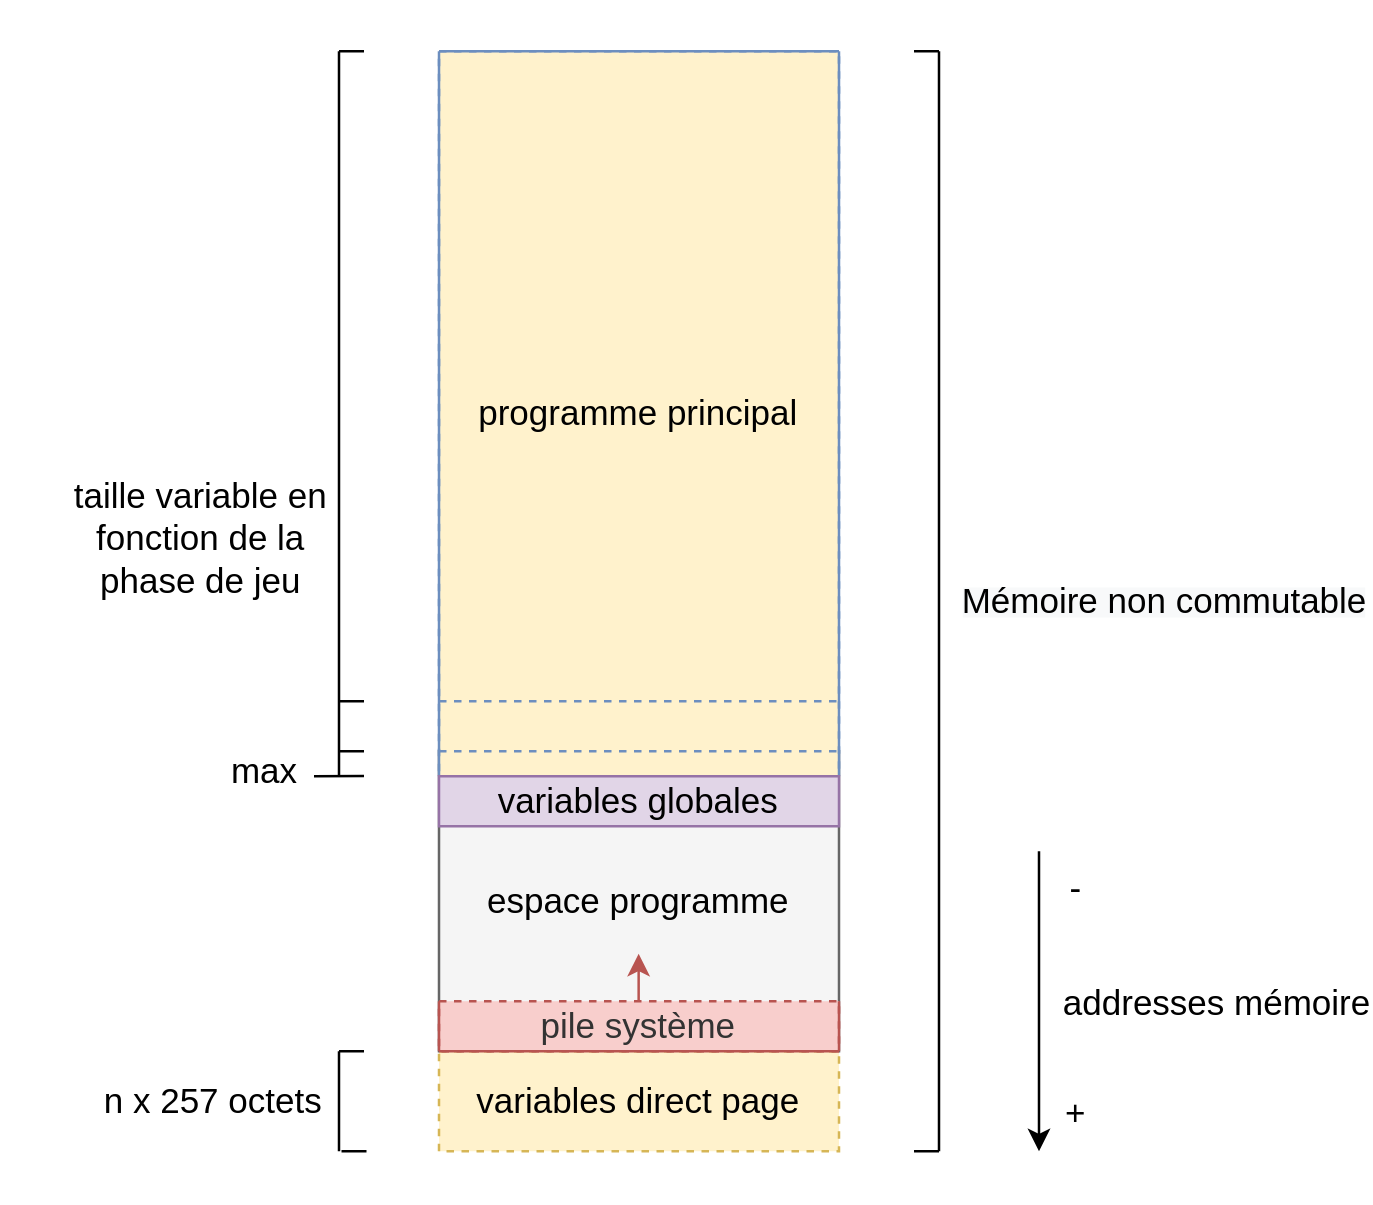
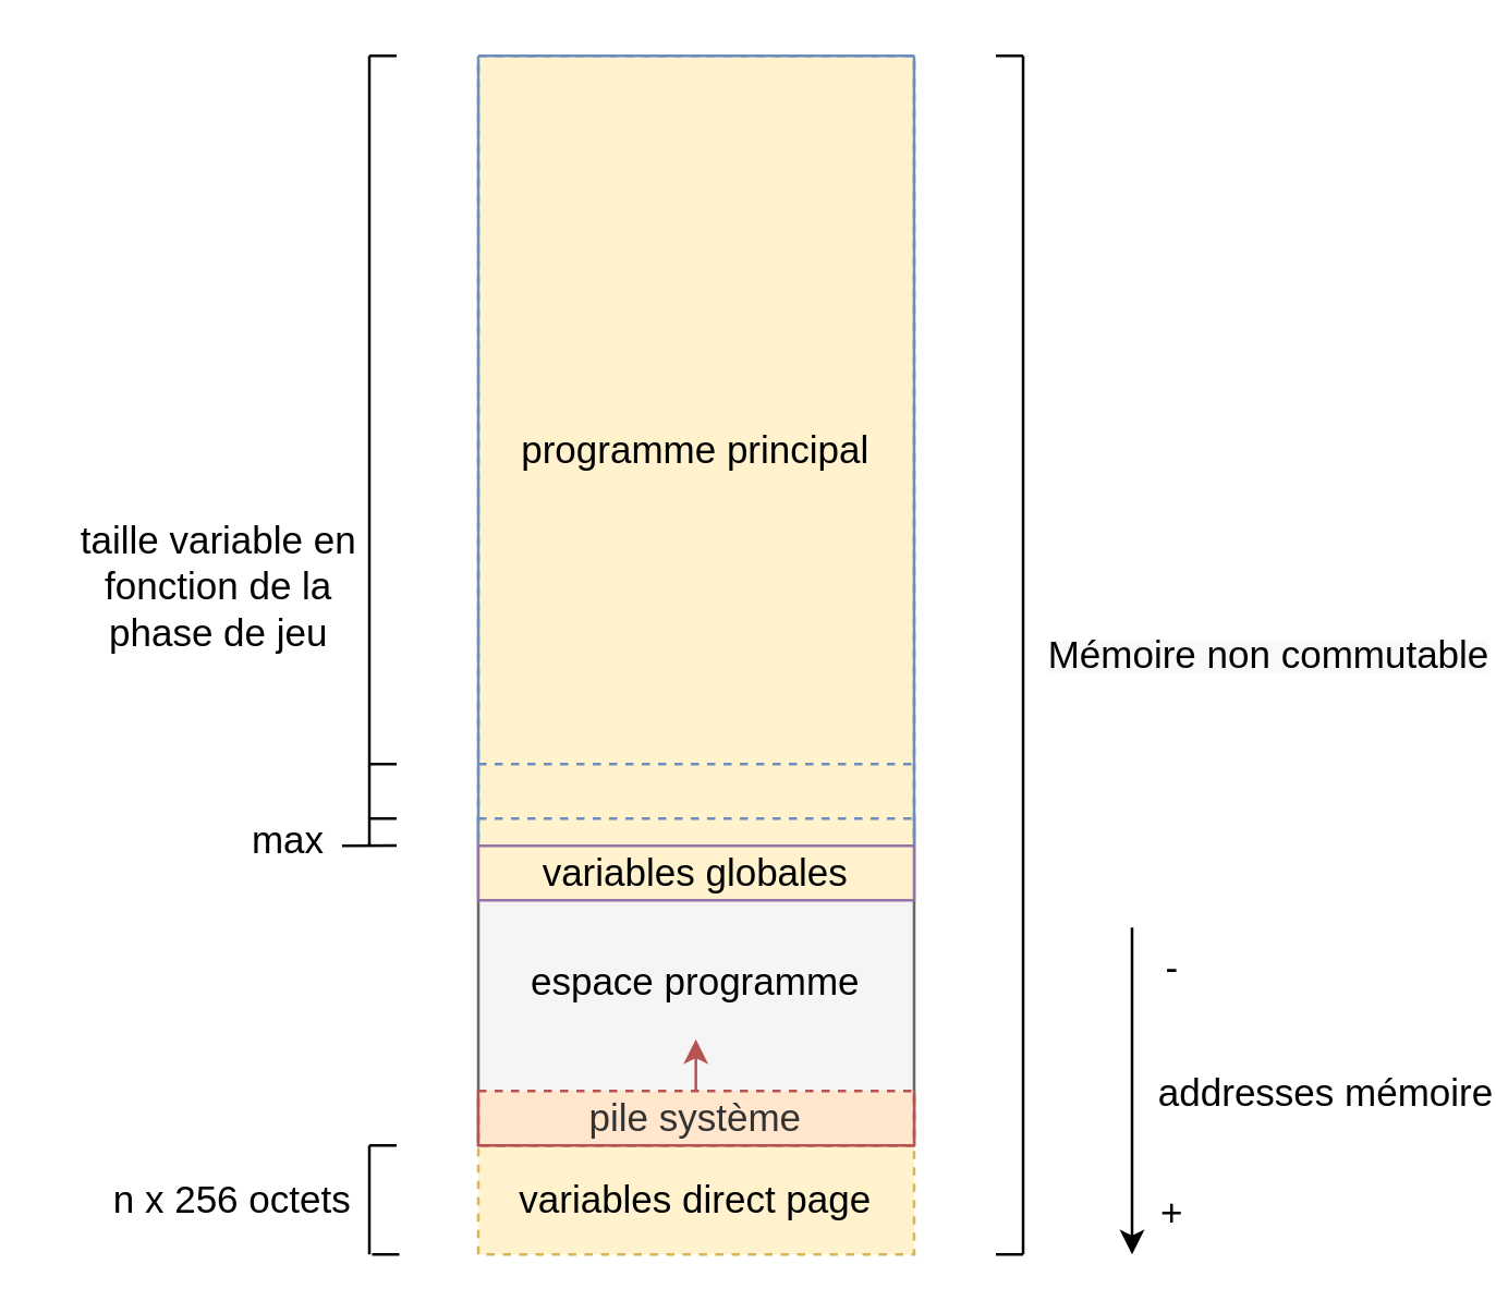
  <mxCell id="0" />
  <mxCell id="1" parent="0" />
  <mxCell id="2" value="&lt;font color=&quot;#000000&quot; style=&quot;font-size: 14px&quot;&gt;espace programme&lt;/font&gt;" style="rounded=0;whiteSpace=wrap;html=1;fillColor=#f5f5f5;fontColor=#333333;strokeColor=#666666;verticalAlign=middle;" vertex="1" parent="1"><mxGeometry x="175" y="300" width="160" height="120" as="geometry" /></mxCell>
  <mxCell id="3" value="&lt;font style=&quot;font-size: 14px&quot;&gt;variables direct page&lt;/font&gt;" style="rounded=0;whiteSpace=wrap;html=1;fillColor=#fff2cc;strokeColor=#d6b656;dashed=1;" vertex="1" parent="1"><mxGeometry x="175" y="420" width="160" height="40" as="geometry" /></mxCell>
  <mxCell id="4" value="&lt;font style=&quot;font-size: 14px&quot;&gt;programme principal&lt;/font&gt;" style="rounded=0;whiteSpace=wrap;html=1;fillColor=#fff2cc;strokeColor=#6c8ebf;dashed=1;" vertex="1" parent="1"><mxGeometry x="175" y="20" width="160" height="290" as="geometry" /></mxCell>
  <mxCell id="5" value="&lt;span style=&quot;color: rgb(0 , 0 , 0) ; font-family: &amp;#34;helvetica&amp;#34; ; font-style: normal ; font-weight: 400 ; letter-spacing: normal ; text-align: center ; text-indent: 0px ; text-transform: none ; word-spacing: 0px ; background-color: rgb(248 , 249 , 250) ; display: inline ; float: none&quot;&gt;&lt;font style=&quot;font-size: 14px&quot;&gt;Mémoire non commutable&lt;/font&gt;&lt;/span&gt;" style="endArrow=none;html=1;rounded=0;" edge="1" parent="1"><mxGeometry y="-90" width="50" height="50" relative="1" as="geometry"><mxPoint x="375" y="460" as="sourcePoint" /><mxPoint x="375" y="20" as="targetPoint" /><mxPoint as="offset" /></mxGeometry></mxCell>
  <mxCell id="6" value="" style="endArrow=none;html=1;rounded=0;" edge="1" parent="1"><mxGeometry width="50" height="50" relative="1" as="geometry"><mxPoint x="365" y="20" as="sourcePoint" /><mxPoint x="375" y="20" as="targetPoint" /></mxGeometry></mxCell>
  <mxCell id="7" value="" style="endArrow=none;html=1;rounded=0;" edge="1" parent="1"><mxGeometry width="50" height="50" relative="1" as="geometry"><mxPoint x="365" y="460" as="sourcePoint" /><mxPoint x="375" y="460" as="targetPoint" /></mxGeometry></mxCell>
  <mxCell id="8" value="" style="endArrow=classic;html=1;rounded=0;" edge="1" parent="1"><mxGeometry width="50" height="50" relative="1" as="geometry"><mxPoint x="415" y="340" as="sourcePoint" /><mxPoint x="415" y="460" as="targetPoint" /></mxGeometry></mxCell>
  <mxCell id="9" value="&lt;font style=&quot;font-size: 14px&quot;&gt;addresses mémoire&lt;/font&gt;" style="edgeLabel;html=1;align=center;verticalAlign=middle;resizable=0;points=[];horizontal=1;" vertex="1" connectable="0" parent="8"><mxGeometry x="-0.05" y="2" relative="1" as="geometry"><mxPoint x="68" y="3" as="offset" /></mxGeometry></mxCell>
  <mxCell id="10" value="-" style="text;html=1;strokeColor=none;fillColor=none;align=center;verticalAlign=middle;whiteSpace=wrap;rounded=0;fontSize=14;" vertex="1" parent="1"><mxGeometry x="415" y="340" width="30" height="30" as="geometry" /></mxCell>
  <mxCell id="11" value="+" style="text;html=1;strokeColor=none;fillColor=none;align=center;verticalAlign=middle;whiteSpace=wrap;rounded=0;fontSize=14;" vertex="1" parent="1"><mxGeometry x="415" y="430" width="30" height="30" as="geometry" /></mxCell>
- <mxCell id="12" value="&lt;span style=&quot;color: rgb(51 , 51 , 51)&quot;&gt;pile système&lt;/span&gt;" style="rounded=0;whiteSpace=wrap;html=1;fontSize=14;fillColor=#f8cecc;strokeColor=#b85450;dashed=1;" vertex="1" parent="1"><mxGeometry x="175" y="400" width="160" height="20" as="geometry" /></mxCell>
+ <mxCell id="12" value="&lt;span style=&quot;color: rgb(51 , 51 , 51)&quot;&gt;pile système&lt;/span&gt;" style="rounded=0;whiteSpace=wrap;html=1;fontSize=14;fillColor=#ffe6cc;strokeColor=#b85450;dashed=1;" vertex="1" parent="1"><mxGeometry x="175" y="400" width="160" height="20" as="geometry" /></mxCell>
  <mxCell id="13" value="" style="endArrow=classic;html=1;rounded=0;fontSize=14;fillColor=#f8cecc;strokeColor=#b85450;" edge="1" parent="1"><mxGeometry width="50" height="50" relative="1" as="geometry"><mxPoint x="254.86" y="400" as="sourcePoint" /><mxPoint x="254.86" y="381" as="targetPoint" /></mxGeometry></mxCell>
  <mxCell id="14" value="" style="endArrow=none;html=1;rounded=0;fontSize=14;entryX=1;entryY=1;entryDx=0;entryDy=0;exitX=0;exitY=1;exitDx=0;exitDy=0;fillColor=#f8cecc;strokeColor=#b85450;" edge="1" parent="1" source="12" target="12"><mxGeometry width="50" height="50" relative="1" as="geometry"><mxPoint x="85" y="400" as="sourcePoint" /><mxPoint x="135" y="350" as="targetPoint" /></mxGeometry></mxCell>
  <mxCell id="15" value="" style="endArrow=none;html=1;rounded=0;fontSize=14;exitX=0;exitY=1;exitDx=0;exitDy=0;fillColor=#f8cecc;strokeColor=#b85450;" edge="1" parent="1" source="12"><mxGeometry width="50" height="50" relative="1" as="geometry"><mxPoint x="255" y="390" as="sourcePoint" /><mxPoint x="175" y="400" as="targetPoint" /></mxGeometry></mxCell>
  <mxCell id="16" value="" style="endArrow=none;html=1;rounded=0;fontSize=14;exitX=1;exitY=1;exitDx=0;exitDy=0;entryX=0.003;entryY=0.838;entryDx=0;entryDy=0;entryPerimeter=0;fillColor=#f8cecc;strokeColor=#b85450;" edge="1" parent="1" source="12"><mxGeometry width="50" height="50" relative="1" as="geometry"><mxPoint x="334.52" y="419.44" as="sourcePoint" /><mxPoint x="335" y="400" as="targetPoint" /></mxGeometry></mxCell>
- <mxCell id="17" value="n x 257 octets" style="text;html=1;strokeColor=none;fillColor=none;align=center;verticalAlign=middle;whiteSpace=wrap;rounded=0;dashed=1;fontSize=14;" vertex="1" parent="1"><mxGeometry x="35" y="425" width="100" height="30" as="geometry" /></mxCell>
+ <mxCell id="17" value="n x 256 octets" style="text;html=1;strokeColor=none;fillColor=none;align=center;verticalAlign=middle;whiteSpace=wrap;rounded=0;dashed=1;fontSize=14;" vertex="1" parent="1"><mxGeometry x="35" y="425" width="100" height="30" as="geometry" /></mxCell>
  <mxCell id="18" value="" style="endArrow=none;html=1;rounded=0;fontSize=14;" edge="1" parent="1"><mxGeometry width="50" height="50" relative="1" as="geometry"><mxPoint x="135" y="460" as="sourcePoint" /><mxPoint x="135" y="420" as="targetPoint" /></mxGeometry></mxCell>
  <mxCell id="19" value="" style="endArrow=none;html=1;rounded=0;fontSize=14;" edge="1" parent="1"><mxGeometry width="50" height="50" relative="1" as="geometry"><mxPoint x="135" y="420" as="sourcePoint" /><mxPoint x="145" y="420" as="targetPoint" /></mxGeometry></mxCell>
  <mxCell id="20" value="" style="endArrow=none;html=1;rounded=0;fontSize=14;" edge="1" parent="1"><mxGeometry width="50" height="50" relative="1" as="geometry"><mxPoint x="136" y="460" as="sourcePoint" /><mxPoint x="146" y="460" as="targetPoint" /></mxGeometry></mxCell>
  <mxCell id="21" value="" style="endArrow=none;html=1;rounded=0;fontSize=14;exitX=0;exitY=1;exitDx=0;exitDy=0;fillColor=#dae8fc;strokeColor=#6c8ebf;" edge="1" parent="1" source="4"><mxGeometry width="50" height="50" relative="1" as="geometry"><mxPoint x="125" y="70" as="sourcePoint" /><mxPoint x="175" y="20" as="targetPoint" /></mxGeometry></mxCell>
  <mxCell id="22" value="" style="endArrow=none;html=1;rounded=0;fontSize=14;entryX=1;entryY=0;entryDx=0;entryDy=0;fillColor=#dae8fc;strokeColor=#6c8ebf;" edge="1" parent="1" target="4"><mxGeometry width="50" height="50" relative="1" as="geometry"><mxPoint x="175" y="20" as="sourcePoint" /><mxPoint x="315" y="160" as="targetPoint" /></mxGeometry></mxCell>
  <mxCell id="23" value="" style="endArrow=none;html=1;rounded=0;fontSize=14;entryX=1;entryY=0;entryDx=0;entryDy=0;exitX=1;exitY=1;exitDx=0;exitDy=0;fillColor=#dae8fc;strokeColor=#6c8ebf;" edge="1" parent="1" source="4" target="4"><mxGeometry width="50" height="50" relative="1" as="geometry"><mxPoint x="265" y="210" as="sourcePoint" /><mxPoint x="315" y="160" as="targetPoint" /></mxGeometry></mxCell>
  <mxCell id="24" value="" style="endArrow=none;dashed=1;html=1;rounded=0;fontSize=14;fillColor=#dae8fc;strokeColor=#6c8ebf;" edge="1" parent="1"><mxGeometry width="50" height="50" relative="1" as="geometry"><mxPoint x="175" y="300" as="sourcePoint" /><mxPoint x="335" y="300" as="targetPoint" /></mxGeometry></mxCell>
  <mxCell id="25" value="" style="endArrow=none;dashed=1;html=1;rounded=0;fontSize=14;fillColor=#dae8fc;strokeColor=#6c8ebf;" edge="1" parent="1"><mxGeometry width="50" height="50" relative="1" as="geometry"><mxPoint x="175" y="280" as="sourcePoint" /><mxPoint x="335" y="280" as="targetPoint" /></mxGeometry></mxCell>
  <mxCell id="26" value="taille variable en fonction de la phase de jeu" style="text;html=1;strokeColor=none;fillColor=none;align=center;verticalAlign=middle;whiteSpace=wrap;rounded=0;dashed=1;fontSize=14;" vertex="1" parent="1"><mxGeometry x="20" y="180" width="120" height="70" as="geometry" /></mxCell>
  <mxCell id="27" value="" style="endArrow=none;html=1;rounded=0;fontSize=14;" edge="1" parent="1"><mxGeometry width="50" height="50" relative="1" as="geometry"><mxPoint x="135" y="310" as="sourcePoint" /><mxPoint x="135" y="20" as="targetPoint" /></mxGeometry></mxCell>
  <mxCell id="28" value="" style="endArrow=none;html=1;rounded=0;fontSize=14;" edge="1" parent="1"><mxGeometry width="50" height="50" relative="1" as="geometry"><mxPoint x="135" y="20" as="sourcePoint" /><mxPoint x="145" y="20" as="targetPoint" /></mxGeometry></mxCell>
  <mxCell id="29" value="" style="endArrow=none;html=1;rounded=0;fontSize=14;" edge="1" parent="1"><mxGeometry width="50" height="50" relative="1" as="geometry"><mxPoint x="125" y="310" as="sourcePoint" /><mxPoint x="145" y="309.87" as="targetPoint" /></mxGeometry></mxCell>
  <mxCell id="30" value="" style="endArrow=none;html=1;rounded=0;fontSize=14;" edge="1" parent="1"><mxGeometry width="50" height="50" relative="1" as="geometry"><mxPoint x="135" y="280" as="sourcePoint" /><mxPoint x="145" y="280" as="targetPoint" /></mxGeometry></mxCell>
  <mxCell id="31" value="" style="endArrow=none;html=1;rounded=0;fontSize=14;" edge="1" parent="1"><mxGeometry width="50" height="50" relative="1" as="geometry"><mxPoint x="135" y="300" as="sourcePoint" /><mxPoint x="145" y="300" as="targetPoint" /></mxGeometry></mxCell>
  <mxCell id="32" value="max" style="text;html=1;strokeColor=none;fillColor=none;align=center;verticalAlign=middle;whiteSpace=wrap;rounded=0;dashed=1;fontSize=14;" vertex="1" parent="1"><mxGeometry x="86" y="293" width="39" height="30" as="geometry" /></mxCell>
- <mxCell id="33" value="variables globales" style="rounded=0;whiteSpace=wrap;html=1;fontSize=14;fillColor=#e1d5e7;strokeColor=#9673a6;" vertex="1" parent="1"><mxGeometry x="175" y="310" width="160" height="20" as="geometry" /></mxCell>
+ <mxCell id="33" value="variables globales" style="rounded=0;whiteSpace=wrap;html=1;fontSize=14;fillColor=#fff2cc;strokeColor=#9673a6;" vertex="1" parent="1"><mxGeometry x="175" y="310" width="160" height="20" as="geometry" /></mxCell>
